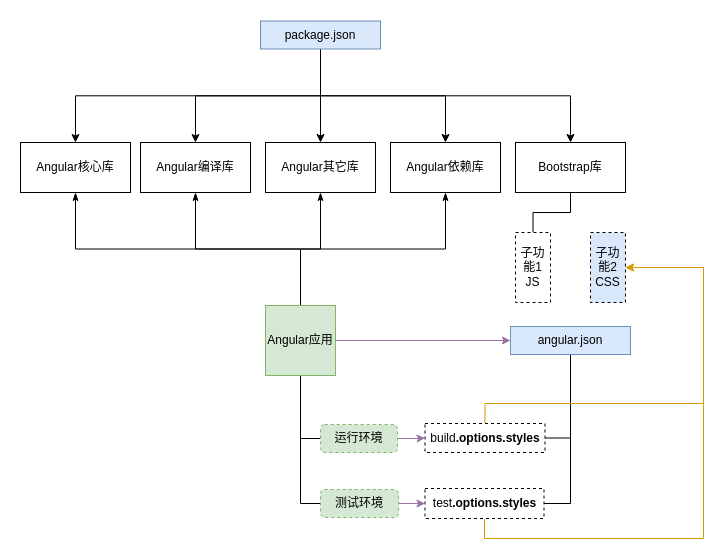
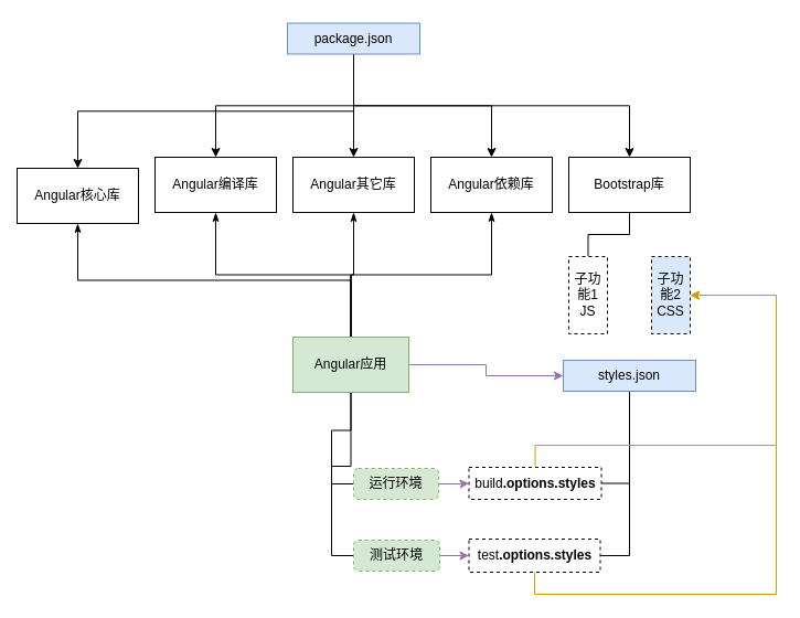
  <mxCell id="0" />
  <mxCell id="1" parent="0" />
  <mxCell id="2" style="edgeStyle=orthogonalEdgeStyle;rounded=0;orthogonalLoop=1;jettySize=auto;html=1;exitX=0.5;exitY=1;exitDx=0;exitDy=0;" edge="1" parent="1" source="7" target="8"><mxGeometry relative="1" as="geometry" /></mxCell>
  <mxCell id="3" style="edgeStyle=orthogonalEdgeStyle;rounded=0;orthogonalLoop=1;jettySize=auto;html=1;exitX=0.5;exitY=1;exitDx=0;exitDy=0;" edge="1" parent="1" source="7" target="9"><mxGeometry relative="1" as="geometry" /></mxCell>
  <mxCell id="4" style="edgeStyle=orthogonalEdgeStyle;rounded=0;orthogonalLoop=1;jettySize=auto;html=1;" edge="1" parent="1" source="7" target="10"><mxGeometry relative="1" as="geometry" /></mxCell>
  <mxCell id="5" style="edgeStyle=orthogonalEdgeStyle;rounded=0;orthogonalLoop=1;jettySize=auto;html=1;entryX=0.5;entryY=0;entryDx=0;entryDy=0;exitX=0.5;exitY=1;exitDx=0;exitDy=0;" edge="1" parent="1" source="7" target="13"><mxGeometry relative="1" as="geometry" /></mxCell>
  <mxCell id="6" style="edgeStyle=orthogonalEdgeStyle;rounded=0;orthogonalLoop=1;jettySize=auto;html=1;exitX=0.5;exitY=1;exitDx=0;exitDy=0;" edge="1" parent="1" source="7" target="12"><mxGeometry relative="1" as="geometry" /></mxCell>
  <mxCell id="7" value="package.json" style="rounded=0;whiteSpace=wrap;html=1;fillColor=#dae8fc;strokeColor=#6c8ebf;" vertex="1" parent="1"><mxGeometry x="260" y="20.5" width="120" height="28" as="geometry" /></mxCell>
- <mxCell id="8" value="Angular核心库" style="rounded=0;whiteSpace=wrap;html=1;" vertex="1" parent="1"><mxGeometry x="20" y="142" width="110" height="50" as="geometry" /></mxCell>
+ <mxCell id="8" value="Angular核心库" style="rounded=0;whiteSpace=wrap;html=1;" vertex="1" parent="1"><mxGeometry x="15" y="152" width="110" height="50" as="geometry" /></mxCell>
  <mxCell id="9" value="Angular编译库" style="rounded=0;whiteSpace=wrap;html=1;" vertex="1" parent="1"><mxGeometry x="140" y="142" width="110" height="50" as="geometry" /></mxCell>
  <mxCell id="10" value="Angular其它库" style="rounded=0;whiteSpace=wrap;html=1;" vertex="1" parent="1"><mxGeometry x="265" y="142" width="110" height="50" as="geometry" /></mxCell>
  <mxCell id="11" style="edgeStyle=orthogonalEdgeStyle;rounded=0;orthogonalLoop=1;jettySize=auto;html=1;entryX=0.5;entryY=0;entryDx=0;entryDy=0;endArrow=none;endFill=0;" edge="1" parent="1" source="12" target="22"><mxGeometry relative="1" as="geometry" /></mxCell>
  <mxCell id="12" value="Bootstrap库" style="rounded=0;whiteSpace=wrap;html=1;" vertex="1" parent="1"><mxGeometry x="515" y="142" width="110" height="50" as="geometry" /></mxCell>
  <mxCell id="13" value="Angular依赖库" style="rounded=0;whiteSpace=wrap;html=1;" vertex="1" parent="1"><mxGeometry x="390" y="142" width="110" height="50" as="geometry" /></mxCell>
  <mxCell id="14" style="edgeStyle=orthogonalEdgeStyle;rounded=0;orthogonalLoop=1;jettySize=auto;html=1;entryX=0.5;entryY=1;entryDx=0;entryDy=0;exitX=0.5;exitY=0;exitDx=0;exitDy=0;endArrow=classicThin;endFill=1;" edge="1" parent="1" source="21" target="8"><mxGeometry relative="1" as="geometry" /></mxCell>
  <mxCell id="15" style="edgeStyle=orthogonalEdgeStyle;rounded=0;orthogonalLoop=1;jettySize=auto;html=1;entryX=0.5;entryY=1;entryDx=0;entryDy=0;endArrow=classicThin;endFill=1;exitX=0.5;exitY=0;exitDx=0;exitDy=0;" edge="1" parent="1" source="21" target="9"><mxGeometry relative="1" as="geometry" /></mxCell>
  <mxCell id="16" style="edgeStyle=orthogonalEdgeStyle;rounded=0;orthogonalLoop=1;jettySize=auto;html=1;entryX=0.5;entryY=1;entryDx=0;entryDy=0;exitX=0.5;exitY=0;exitDx=0;exitDy=0;endArrow=classicThin;endFill=1;" edge="1" parent="1" source="21" target="10"><mxGeometry relative="1" as="geometry" /></mxCell>
  <mxCell id="17" style="edgeStyle=orthogonalEdgeStyle;rounded=0;orthogonalLoop=1;jettySize=auto;html=1;entryX=0.5;entryY=1;entryDx=0;entryDy=0;exitX=0.5;exitY=0;exitDx=0;exitDy=0;endArrow=classicThin;endFill=1;" edge="1" parent="1" source="21" target="13"><mxGeometry relative="1" as="geometry" /></mxCell>
  <mxCell id="18" style="edgeStyle=orthogonalEdgeStyle;rounded=0;orthogonalLoop=1;jettySize=auto;html=1;entryX=0;entryY=0.5;entryDx=0;entryDy=0;endArrow=classic;endFill=1;fillColor=#e1d5e7;strokeColor=#9673a6;" edge="1" parent="1" source="21" target="26"><mxGeometry relative="1" as="geometry" /></mxCell>
  <mxCell id="19" style="edgeStyle=orthogonalEdgeStyle;rounded=0;orthogonalLoop=1;jettySize=auto;html=1;endArrow=none;endFill=0;entryX=0;entryY=0.5;entryDx=0;entryDy=0;" edge="1" parent="1" source="21" target="32"><mxGeometry relative="1" as="geometry" /></mxCell>
  <mxCell id="20" style="edgeStyle=orthogonalEdgeStyle;rounded=0;orthogonalLoop=1;jettySize=auto;html=1;entryX=0;entryY=0.5;entryDx=0;entryDy=0;endArrow=none;endFill=0;" edge="1" parent="1" source="21" target="34"><mxGeometry relative="1" as="geometry" /></mxCell>
- <mxCell id="21" value="Angular应用" style="whiteSpace=wrap;html=1;aspect=fixed;fillColor=#d5e8d4;strokeColor=#82b366;" vertex="1" parent="1"><mxGeometry x="265" y="305" width="70" height="70" as="geometry" /></mxCell>
+ <mxCell id="21" value="Angular应用" style="whiteSpace=wrap;html=1;aspect=fixed;fillColor=#d5e8d4;strokeColor=#82b366;" vertex="1" parent="1"><mxGeometry x="265" y="305" width="105" height="50" as="geometry" /></mxCell>
  <mxCell id="22" value="子功能1&lt;br&gt;JS" style="rounded=0;whiteSpace=wrap;html=1;dashed=1;" vertex="1" parent="1"><mxGeometry x="515" y="232" width="35" height="70" as="geometry" /></mxCell>
  <mxCell id="23" value="子功能2&lt;br&gt;CSS" style="rounded=0;whiteSpace=wrap;html=1;dashed=1;fillColor=#dae8fc;" vertex="1" parent="1"><mxGeometry x="590" y="232" width="35" height="70" as="geometry" /></mxCell>
  <mxCell id="24" style="edgeStyle=orthogonalEdgeStyle;rounded=0;orthogonalLoop=1;jettySize=auto;html=1;entryX=1;entryY=0.5;entryDx=0;entryDy=0;endArrow=none;endFill=0;" edge="1" parent="1" source="26" target="28"><mxGeometry relative="1" as="geometry" /></mxCell>
  <mxCell id="25" style="edgeStyle=orthogonalEdgeStyle;rounded=0;orthogonalLoop=1;jettySize=auto;html=1;entryX=1;entryY=0.5;entryDx=0;entryDy=0;endArrow=none;endFill=0;" edge="1" parent="1" source="26" target="30"><mxGeometry relative="1" as="geometry" /></mxCell>
- <mxCell id="26" value="angular.json" style="rounded=0;whiteSpace=wrap;html=1;fillColor=#dae8fc;strokeColor=#6c8ebf;" vertex="1" parent="1"><mxGeometry x="510" y="326" width="120" height="28" as="geometry" /></mxCell>
+ <mxCell id="26" value="styles.json" style="rounded=0;whiteSpace=wrap;html=1;fillColor=#dae8fc;strokeColor=#6c8ebf;" vertex="1" parent="1"><mxGeometry x="510" y="326" width="120" height="28" as="geometry" /></mxCell>
  <mxCell id="27" style="edgeStyle=orthogonalEdgeStyle;rounded=0;orthogonalLoop=1;jettySize=auto;html=1;entryX=1;entryY=0.5;entryDx=0;entryDy=0;endArrow=classic;endFill=1;exitX=0.5;exitY=0;exitDx=0;exitDy=0;fillColor=#ffe6cc;strokeColor=#d79b00;" edge="1" parent="1" source="28" target="23"><mxGeometry relative="1" as="geometry"><Array as="points"><mxPoint x="485" y="403" /><mxPoint x="703" y="403" /><mxPoint x="703" y="267" /></Array></mxGeometry></mxCell>
  <mxCell id="28" value="build&lt;b&gt;.options.styles&lt;/b&gt;" style="rounded=0;whiteSpace=wrap;html=1;dashed=1;" vertex="1" parent="1"><mxGeometry x="424.5" y="423" width="120" height="29" as="geometry" /></mxCell>
  <mxCell id="29" style="edgeStyle=orthogonalEdgeStyle;rounded=0;orthogonalLoop=1;jettySize=auto;html=1;entryX=1;entryY=0.5;entryDx=0;entryDy=0;endArrow=classic;endFill=1;exitX=0.5;exitY=1;exitDx=0;exitDy=0;fillColor=#ffe6cc;strokeColor=#d79b00;" edge="1" parent="1" source="30" target="23"><mxGeometry relative="1" as="geometry"><Array as="points"><mxPoint x="484" y="538" /><mxPoint x="703" y="538" /><mxPoint x="703" y="267" /></Array></mxGeometry></mxCell>
  <mxCell id="30" value="test&lt;b&gt;.options.styles&lt;/b&gt;" style="rounded=0;whiteSpace=wrap;html=1;dashed=1;" vertex="1" parent="1"><mxGeometry x="424.5" y="488" width="119" height="30" as="geometry" /></mxCell>
  <mxCell id="31" style="edgeStyle=orthogonalEdgeStyle;rounded=0;orthogonalLoop=1;jettySize=auto;html=1;entryX=0;entryY=0.5;entryDx=0;entryDy=0;endArrow=classic;endFill=1;fillColor=#e1d5e7;strokeColor=#9673a6;" edge="1" parent="1" source="32" target="28"><mxGeometry relative="1" as="geometry" /></mxCell>
  <mxCell id="32" value="运行环境" style="rounded=1;whiteSpace=wrap;html=1;fillColor=#d5e8d4;strokeColor=#82b366;dashed=1;" vertex="1" parent="1"><mxGeometry x="320" y="424" width="77" height="28" as="geometry" /></mxCell>
  <mxCell id="33" style="edgeStyle=orthogonalEdgeStyle;rounded=0;orthogonalLoop=1;jettySize=auto;html=1;entryX=0;entryY=0.5;entryDx=0;entryDy=0;endArrow=classic;endFill=1;fillColor=#e1d5e7;strokeColor=#9673a6;" edge="1" parent="1" source="34" target="30"><mxGeometry relative="1" as="geometry" /></mxCell>
  <mxCell id="34" value="测试环境" style="rounded=1;whiteSpace=wrap;html=1;fillColor=#d5e8d4;strokeColor=#82b366;dashed=1;" vertex="1" parent="1"><mxGeometry x="320" y="489" width="78" height="28" as="geometry" /></mxCell>
